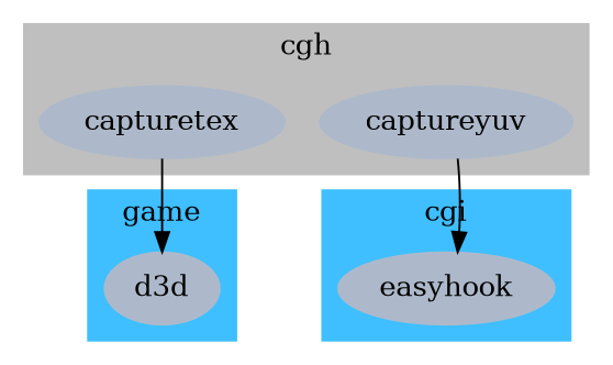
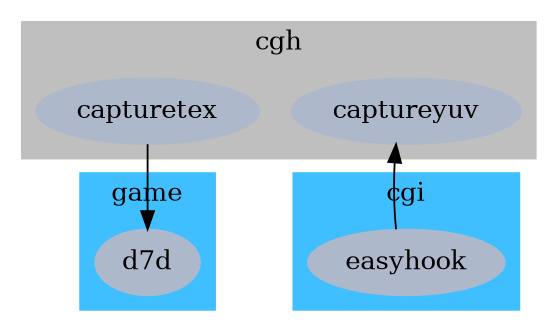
  digraph {
    fontname="DejaVu Serif"
    node [color="#ADB9CA" fontname="DejaVu Serif" style=filled]
    edge [fontname="DejaVu Serif"]
    capturetex
    captureyuv
    easyhook
-   d3d
+   d3d [label=d7d]
    subgraph cluster_1 {
      color="#BFBFBF"
      label=cgh
      style=filled
      capturetex
      captureyuv
    }
    subgraph cluster_2 {
      color="#3FBFFF"
      label=cgi
      style=filled
      easyhook
    }
    subgraph cluster_3 {
      color="#3FBFFF"
      label=game
      style=filled
      d3d
    }
    capturetex -> d3d
-   captureyuv -> easyhook
+   easyhook -> captureyuv
  }
